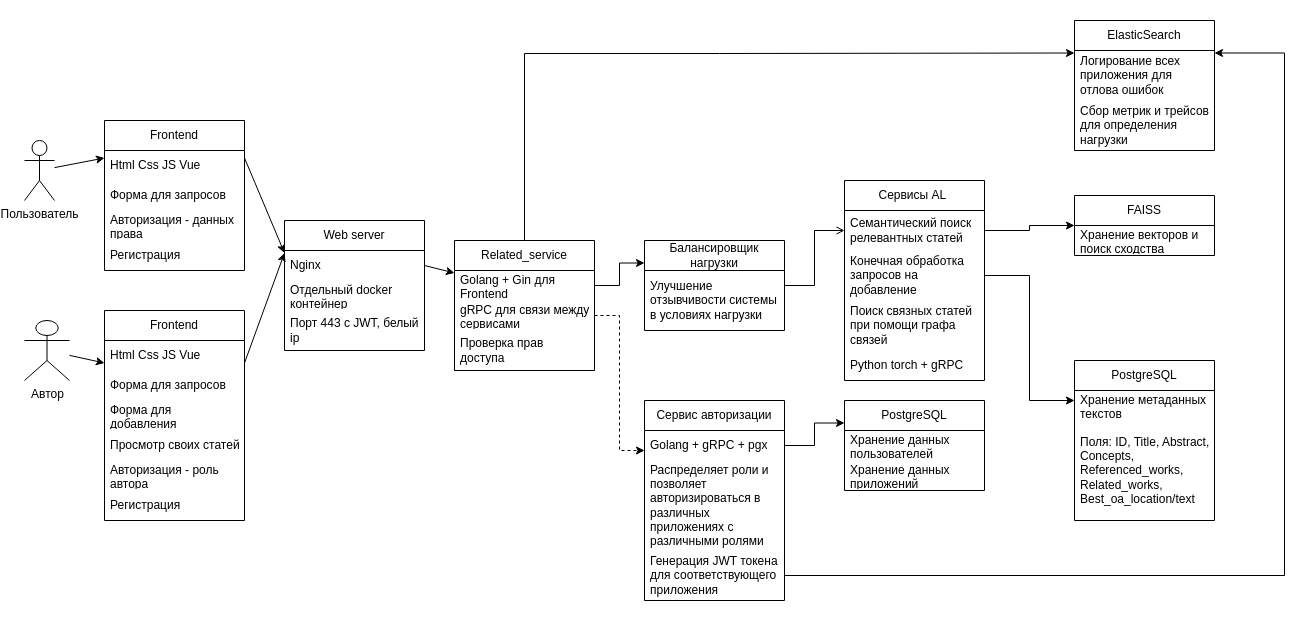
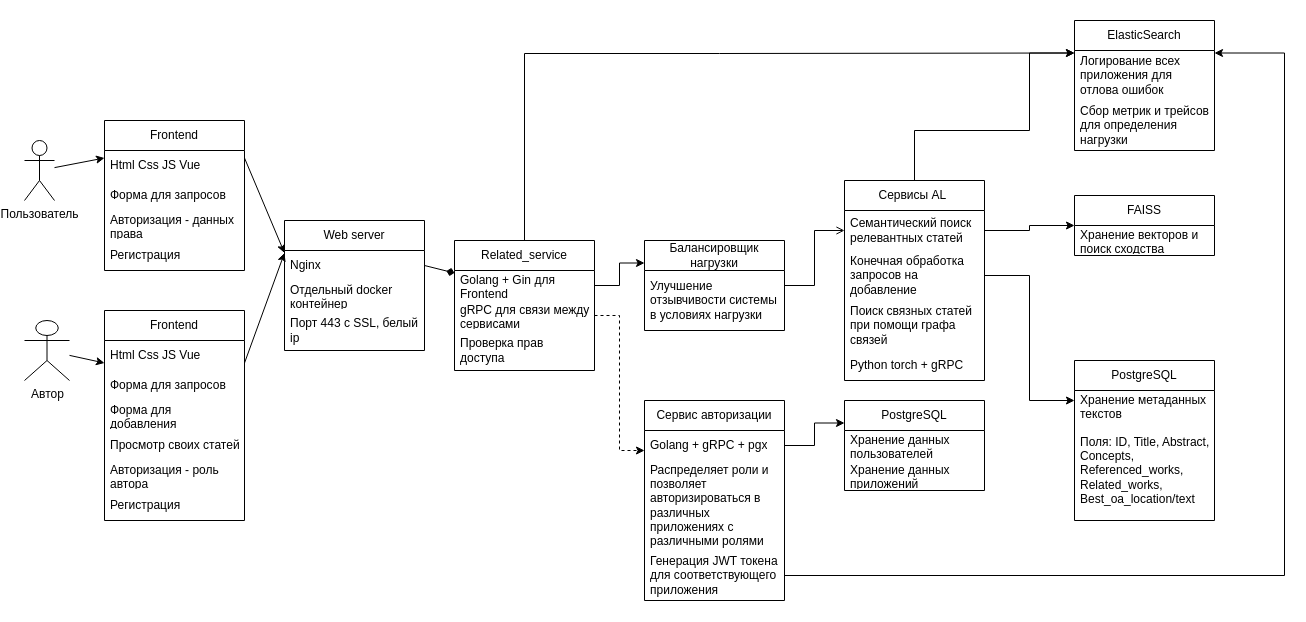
  <mxCell id="0" />
  <mxCell id="1" parent="0" />
  <mxCell id="2" value="Пользователь" style="shape=umlActor;verticalLabelPosition=bottom;verticalAlign=top;html=1;outlineConnect=0;" parent="1" vertex="1"><mxGeometry x="20" y="140" width="30" height="60" as="geometry" /></mxCell>
  <mxCell id="3" value="" style="endArrow=classic;html=1;rounded=0;entryX=0;entryY=0.25;entryDx=0;entryDy=0;" parent="1" source="2" target="4" edge="1"><mxGeometry width="50" height="50" relative="1" as="geometry"><mxPoint x="120" y="190" as="sourcePoint" /><mxPoint x="150" y="150" as="targetPoint" /></mxGeometry></mxCell>
  <mxCell id="4" value="Frontend" style="swimlane;fontStyle=0;childLayout=stackLayout;horizontal=1;startSize=30;horizontalStack=0;resizeParent=1;resizeParentMax=0;resizeLast=0;collapsible=1;marginBottom=0;whiteSpace=wrap;html=1;" parent="1" vertex="1"><mxGeometry x="100" y="120" width="140" height="150" as="geometry" /></mxCell>
  <mxCell id="5" value="Html Css JS Vue" style="text;strokeColor=none;fillColor=none;align=left;verticalAlign=middle;spacingLeft=4;spacingRight=4;overflow=hidden;points=[[0,0.5],[1,0.5]];portConstraint=eastwest;rotatable=0;whiteSpace=wrap;html=1;" parent="4" vertex="1"><mxGeometry y="30" width="140" height="30" as="geometry" /></mxCell>
  <mxCell id="6" value="Форма для запросов" style="text;strokeColor=none;fillColor=none;align=left;verticalAlign=middle;spacingLeft=4;spacingRight=4;overflow=hidden;points=[[0,0.5],[1,0.5]];portConstraint=eastwest;rotatable=0;whiteSpace=wrap;html=1;" parent="4" vertex="1"><mxGeometry y="60" width="140" height="30" as="geometry" /></mxCell>
  <mxCell id="7" value="Авторизация - данных права&amp;nbsp;" style="text;strokeColor=none;fillColor=none;align=left;verticalAlign=middle;spacingLeft=4;spacingRight=4;overflow=hidden;points=[[0,0.5],[1,0.5]];portConstraint=eastwest;rotatable=0;whiteSpace=wrap;html=1;" parent="4" vertex="1"><mxGeometry y="90" width="140" height="30" as="geometry" /></mxCell>
  <mxCell id="8" value="Регистрация" style="text;strokeColor=none;fillColor=none;align=left;verticalAlign=middle;spacingLeft=4;spacingRight=4;overflow=hidden;points=[[0,0.5],[1,0.5]];portConstraint=eastwest;rotatable=0;whiteSpace=wrap;html=1;" parent="4" vertex="1"><mxGeometry y="120" width="140" height="30" as="geometry" /></mxCell>
  <mxCell id="9" value="Автор" style="shape=umlActor;verticalLabelPosition=bottom;verticalAlign=top;html=1;outlineConnect=0;" parent="1" vertex="1"><mxGeometry x="20" y="320" width="45" height="60" as="geometry" /></mxCell>
  <mxCell id="10" value="" style="endArrow=classic;html=1;rounded=0;entryX=0;entryY=0.25;entryDx=0;entryDy=0;" parent="1" source="9" target="11" edge="1"><mxGeometry width="50" height="50" relative="1" as="geometry"><mxPoint x="120" y="380" as="sourcePoint" /><mxPoint x="150" y="340" as="targetPoint" /></mxGeometry></mxCell>
  <mxCell id="11" value="Frontend" style="swimlane;fontStyle=0;childLayout=stackLayout;horizontal=1;startSize=30;horizontalStack=0;resizeParent=1;resizeParentMax=0;resizeLast=0;collapsible=1;marginBottom=0;whiteSpace=wrap;html=1;" parent="1" vertex="1"><mxGeometry x="100" y="310" width="140" height="210" as="geometry" /></mxCell>
  <mxCell id="12" value="Html Css JS Vue" style="text;strokeColor=none;fillColor=none;align=left;verticalAlign=middle;spacingLeft=4;spacingRight=4;overflow=hidden;points=[[0,0.5],[1,0.5]];portConstraint=eastwest;rotatable=0;whiteSpace=wrap;html=1;" parent="11" vertex="1"><mxGeometry y="30" width="140" height="30" as="geometry" /></mxCell>
  <mxCell id="13" value="Форма для запросов" style="text;strokeColor=none;fillColor=none;align=left;verticalAlign=middle;spacingLeft=4;spacingRight=4;overflow=hidden;points=[[0,0.5],[1,0.5]];portConstraint=eastwest;rotatable=0;whiteSpace=wrap;html=1;" parent="11" vertex="1"><mxGeometry y="60" width="140" height="30" as="geometry" /></mxCell>
  <mxCell id="14" value="Форма для добавления" style="text;strokeColor=none;fillColor=none;align=left;verticalAlign=middle;spacingLeft=4;spacingRight=4;overflow=hidden;points=[[0,0.5],[1,0.5]];portConstraint=eastwest;rotatable=0;whiteSpace=wrap;html=1;" parent="11" vertex="1"><mxGeometry y="90" width="140" height="30" as="geometry" /></mxCell>
  <mxCell id="15" value="Просмотр своих статей" style="text;strokeColor=none;fillColor=none;align=left;verticalAlign=middle;spacingLeft=4;spacingRight=4;overflow=hidden;points=[[0,0.5],[1,0.5]];portConstraint=eastwest;rotatable=0;whiteSpace=wrap;html=1;" vertex="1" parent="11"><mxGeometry y="120" width="140" height="30" as="geometry" /></mxCell>
  <mxCell id="16" value="Авторизация - роль автора" style="text;strokeColor=none;fillColor=none;align=left;verticalAlign=middle;spacingLeft=4;spacingRight=4;overflow=hidden;points=[[0,0.5],[1,0.5]];portConstraint=eastwest;rotatable=0;whiteSpace=wrap;html=1;" parent="11" vertex="1"><mxGeometry y="150" width="140" height="30" as="geometry" /></mxCell>
  <mxCell id="17" value="Регистрация" style="text;strokeColor=none;fillColor=none;align=left;verticalAlign=middle;spacingLeft=4;spacingRight=4;overflow=hidden;points=[[0,0.5],[1,0.5]];portConstraint=eastwest;rotatable=0;whiteSpace=wrap;html=1;" parent="11" vertex="1"><mxGeometry y="180" width="140" height="30" as="geometry" /></mxCell>
  <mxCell id="18" value="" style="endArrow=classic;html=1;rounded=0;exitX=1;exitY=0.25;exitDx=0;exitDy=0;entryX=0;entryY=0.25;entryDx=0;entryDy=0;" parent="1" source="4" target="20" edge="1"><mxGeometry width="50" height="50" relative="1" as="geometry"><mxPoint x="370" y="230" as="sourcePoint" /><mxPoint x="350" y="250" as="targetPoint" /></mxGeometry></mxCell>
  <mxCell id="19" value="" style="endArrow=classic;html=1;rounded=0;exitX=1;exitY=0.25;exitDx=0;exitDy=0;entryX=0;entryY=0.25;entryDx=0;entryDy=0;" parent="1" source="11" target="20" edge="1"><mxGeometry width="50" height="50" relative="1" as="geometry"><mxPoint x="350" y="330" as="sourcePoint" /><mxPoint x="340" y="300" as="targetPoint" /></mxGeometry></mxCell>
  <mxCell id="20" value="Web server" style="swimlane;fontStyle=0;childLayout=stackLayout;horizontal=1;startSize=30;horizontalStack=0;resizeParent=1;resizeParentMax=0;resizeLast=0;collapsible=1;marginBottom=0;whiteSpace=wrap;html=1;" parent="1" vertex="1"><mxGeometry x="280" y="220" width="140" height="130" as="geometry" /></mxCell>
  <mxCell id="21" value="Nginx" style="text;strokeColor=none;fillColor=none;align=left;verticalAlign=middle;spacingLeft=4;spacingRight=4;overflow=hidden;points=[[0,0.5],[1,0.5]];portConstraint=eastwest;rotatable=0;whiteSpace=wrap;html=1;" parent="20" vertex="1"><mxGeometry y="30" width="140" height="30" as="geometry" /></mxCell>
  <mxCell id="22" value="Отдельный docker контейнер" style="text;strokeColor=none;fillColor=none;align=left;verticalAlign=middle;spacingLeft=4;spacingRight=4;overflow=hidden;points=[[0,0.5],[1,0.5]];portConstraint=eastwest;rotatable=0;whiteSpace=wrap;html=1;" parent="20" vertex="1"><mxGeometry y="60" width="140" height="30" as="geometry" /></mxCell>
- <mxCell id="23" value="Порт 443 с JWT, белый ip" style="text;strokeColor=none;fillColor=none;align=left;verticalAlign=middle;spacingLeft=4;spacingRight=4;overflow=hidden;points=[[0,0.5],[1,0.5]];portConstraint=eastwest;rotatable=0;whiteSpace=wrap;html=1;" parent="20" vertex="1"><mxGeometry y="90" width="140" height="40" as="geometry" /></mxCell>
+ <mxCell id="23" value="Порт 443 с SSL, белый ip" style="text;strokeColor=none;fillColor=none;align=left;verticalAlign=middle;spacingLeft=4;spacingRight=4;overflow=hidden;points=[[0,0.5],[1,0.5]];portConstraint=eastwest;rotatable=0;whiteSpace=wrap;html=1;" parent="20" vertex="1"><mxGeometry y="90" width="140" height="40" as="geometry" /></mxCell>
  <mxCell id="24" style="edgeStyle=orthogonalEdgeStyle;rounded=0;orthogonalLoop=1;jettySize=auto;html=1;entryX=0;entryY=0.25;entryDx=0;entryDy=0;" parent="1" source="25" target="48" edge="1"><mxGeometry relative="1" as="geometry"><Array as="points"><mxPoint x="520" y="53" /><mxPoint x="715" y="53" /></Array></mxGeometry></mxCell>
  <mxCell id="25" value="Related_service" style="swimlane;fontStyle=0;childLayout=stackLayout;horizontal=1;startSize=30;horizontalStack=0;resizeParent=1;resizeParentMax=0;resizeLast=0;collapsible=1;marginBottom=0;whiteSpace=wrap;html=1;" parent="1" vertex="1"><mxGeometry x="450" y="240" width="140" height="130" as="geometry" /></mxCell>
  <mxCell id="26" value="Golang + Gin для Frontend" style="text;strokeColor=none;fillColor=none;align=left;verticalAlign=middle;spacingLeft=4;spacingRight=4;overflow=hidden;points=[[0,0.5],[1,0.5]];portConstraint=eastwest;rotatable=0;whiteSpace=wrap;html=1;" parent="25" vertex="1"><mxGeometry y="30" width="140" height="30" as="geometry" /></mxCell>
  <mxCell id="27" value="gRPC для связи между сервисами" style="text;strokeColor=none;fillColor=none;align=left;verticalAlign=middle;spacingLeft=4;spacingRight=4;overflow=hidden;points=[[0,0.5],[1,0.5]];portConstraint=eastwest;rotatable=0;whiteSpace=wrap;html=1;" parent="25" vertex="1"><mxGeometry y="60" width="140" height="30" as="geometry" /></mxCell>
  <mxCell id="28" value="Проверка прав доступа" style="text;strokeColor=none;fillColor=none;align=left;verticalAlign=middle;spacingLeft=4;spacingRight=4;overflow=hidden;points=[[0,0.5],[1,0.5]];portConstraint=eastwest;rotatable=0;whiteSpace=wrap;html=1;" parent="25" vertex="1"><mxGeometry y="90" width="140" height="40" as="geometry" /></mxCell>
- <mxCell id="29" value="" style="endArrow=classic;html=1;rounded=0;exitX=1;exitY=0.5;exitDx=0;exitDy=0;entryX=0;entryY=0.25;entryDx=0;entryDy=0;" parent="1" source="21" target="25" edge="1"><mxGeometry width="50" height="50" relative="1" as="geometry"><mxPoint x="510" y="450" as="sourcePoint" /><mxPoint x="560" y="400" as="targetPoint" /></mxGeometry></mxCell>
+ <mxCell id="29" value="" style="endArrow=diamond;html=1;rounded=0;exitX=1;exitY=0.5;exitDx=0;exitDy=0;entryX=0;entryY=0.25;entryDx=0;entryDy=0;" parent="1" source="21" target="25" edge="1"><mxGeometry width="50" height="50" relative="1" as="geometry"><mxPoint x="510" y="450" as="sourcePoint" /><mxPoint x="560" y="400" as="targetPoint" /></mxGeometry></mxCell>
  <mxCell id="30" value="" style="edgeStyle=orthogonalEdgeStyle;rounded=0;orthogonalLoop=1;jettySize=auto;html=1;entryX=0;entryY=0.5;entryDx=0;entryDy=0;endArrow=open;" parent="1" source="31" target="35" edge="1"><mxGeometry relative="1" as="geometry" /></mxCell>
  <mxCell id="31" value="Балансировщик нагрузки" style="swimlane;fontStyle=0;childLayout=stackLayout;horizontal=1;startSize=30;horizontalStack=0;resizeParent=1;resizeParentMax=0;resizeLast=0;collapsible=1;marginBottom=0;whiteSpace=wrap;html=1;" parent="1" vertex="1"><mxGeometry x="640" y="240" width="140" height="90" as="geometry" /></mxCell>
  <mxCell id="32" value="Улучшение отзывчивости системы в условиях нагрузки" style="text;strokeColor=none;fillColor=none;align=left;verticalAlign=middle;spacingLeft=4;spacingRight=4;overflow=hidden;points=[[0,0.5],[1,0.5]];portConstraint=eastwest;rotatable=0;whiteSpace=wrap;html=1;" parent="31" vertex="1"><mxGeometry y="30" width="140" height="60" as="geometry" /></mxCell>
  <mxCell id="33" value="" style="edgeStyle=orthogonalEdgeStyle;rounded=0;orthogonalLoop=1;jettySize=auto;html=1;entryX=0;entryY=0.25;entryDx=0;entryDy=0;" parent="1" source="26" target="31" edge="1"><mxGeometry relative="1" as="geometry" /></mxCell>
  <mxCell id="34" value="Сервисы AL&amp;nbsp;" style="swimlane;fontStyle=0;childLayout=stackLayout;horizontal=1;startSize=30;horizontalStack=0;resizeParent=1;resizeParentMax=0;resizeLast=0;collapsible=1;marginBottom=0;whiteSpace=wrap;html=1;" parent="1" vertex="1"><mxGeometry x="840" y="180" width="140" height="200" as="geometry" /></mxCell>
  <mxCell id="35" value="Семантический поиск релевантных статей" style="text;strokeColor=none;fillColor=none;align=left;verticalAlign=middle;spacingLeft=4;spacingRight=4;overflow=hidden;points=[[0,0.5],[1,0.5]];portConstraint=eastwest;rotatable=0;whiteSpace=wrap;html=1;" parent="34" vertex="1"><mxGeometry y="30" width="140" height="40" as="geometry" /></mxCell>
  <mxCell id="36" value="Конечная обработка запросов на добавление" style="text;strokeColor=none;fillColor=none;align=left;verticalAlign=middle;spacingLeft=4;spacingRight=4;overflow=hidden;points=[[0,0.5],[1,0.5]];portConstraint=eastwest;rotatable=0;whiteSpace=wrap;html=1;" parent="34" vertex="1"><mxGeometry y="70" width="140" height="50" as="geometry" /></mxCell>
  <mxCell id="37" value="Поиск связных статей при помощи графа связей" style="text;strokeColor=none;fillColor=none;align=left;verticalAlign=middle;spacingLeft=4;spacingRight=4;overflow=hidden;points=[[0,0.5],[1,0.5]];portConstraint=eastwest;rotatable=0;whiteSpace=wrap;html=1;" parent="34" vertex="1"><mxGeometry y="120" width="140" height="50" as="geometry" /></mxCell>
  <mxCell id="38" value="Python torch + gRPC" style="text;strokeColor=none;fillColor=none;align=left;verticalAlign=middle;spacingLeft=4;spacingRight=4;overflow=hidden;points=[[0,0.5],[1,0.5]];portConstraint=eastwest;rotatable=0;whiteSpace=wrap;html=1;" parent="34" vertex="1"><mxGeometry y="170" width="140" height="30" as="geometry" /></mxCell>
  <mxCell id="39" value="Сервис авторизации" style="swimlane;fontStyle=0;childLayout=stackLayout;horizontal=1;startSize=30;horizontalStack=0;resizeParent=1;resizeParentMax=0;resizeLast=0;collapsible=1;marginBottom=0;whiteSpace=wrap;html=1;" parent="1" vertex="1"><mxGeometry x="640" y="400" width="140" height="200" as="geometry"><mxRectangle x="680" y="410" width="160" height="30" as="alternateBounds" /></mxGeometry></mxCell>
  <mxCell id="40" value="Golang + gRPC + pgx" style="text;strokeColor=none;fillColor=none;align=left;verticalAlign=middle;spacingLeft=4;spacingRight=4;overflow=hidden;points=[[0,0.5],[1,0.5]];portConstraint=eastwest;rotatable=0;whiteSpace=wrap;html=1;" parent="39" vertex="1"><mxGeometry y="30" width="140" height="30" as="geometry" /></mxCell>
  <mxCell id="41" value="Распределяет роли и позволяет авторизироваться в различных приложениях с различными ролями" style="text;strokeColor=none;fillColor=none;align=left;verticalAlign=middle;spacingLeft=4;spacingRight=4;overflow=hidden;points=[[0,0.5],[1,0.5]];portConstraint=eastwest;rotatable=0;whiteSpace=wrap;html=1;" parent="39" vertex="1"><mxGeometry y="60" width="140" height="90" as="geometry" /></mxCell>
  <mxCell id="42" value="Генерация JWT токена для соответствующего приложения" style="text;strokeColor=none;fillColor=none;align=left;verticalAlign=middle;spacingLeft=4;spacingRight=4;overflow=hidden;points=[[0,0.5],[1,0.5]];portConstraint=eastwest;rotatable=0;whiteSpace=wrap;html=1;" parent="39" vertex="1"><mxGeometry y="150" width="140" height="50" as="geometry" /></mxCell>
  <mxCell id="43" style="edgeStyle=orthogonalEdgeStyle;rounded=0;orthogonalLoop=1;jettySize=auto;html=1;entryX=0;entryY=0.25;entryDx=0;entryDy=0;dashed=1;" parent="1" source="27" target="39" edge="1"><mxGeometry relative="1" as="geometry" /></mxCell>
  <mxCell id="44" value="PostgreSQL" style="swimlane;fontStyle=0;childLayout=stackLayout;horizontal=1;startSize=30;horizontalStack=0;resizeParent=1;resizeParentMax=0;resizeLast=0;collapsible=1;marginBottom=0;whiteSpace=wrap;html=1;" parent="1" vertex="1"><mxGeometry x="840" y="400" width="140" height="90" as="geometry" /></mxCell>
  <mxCell id="45" value="Хранение данных пользователей&amp;nbsp;" style="text;strokeColor=none;fillColor=none;align=left;verticalAlign=middle;spacingLeft=4;spacingRight=4;overflow=hidden;points=[[0,0.5],[1,0.5]];portConstraint=eastwest;rotatable=0;whiteSpace=wrap;html=1;" parent="44" vertex="1"><mxGeometry y="30" width="140" height="30" as="geometry" /></mxCell>
  <mxCell id="46" value="Хранение данных приложений" style="text;strokeColor=none;fillColor=none;align=left;verticalAlign=middle;spacingLeft=4;spacingRight=4;overflow=hidden;points=[[0,0.5],[1,0.5]];portConstraint=eastwest;rotatable=0;whiteSpace=wrap;html=1;" parent="44" vertex="1"><mxGeometry y="60" width="140" height="30" as="geometry" /></mxCell>
  <mxCell id="47" value="" style="edgeStyle=orthogonalEdgeStyle;rounded=0;orthogonalLoop=1;jettySize=auto;html=1;entryX=0;entryY=0.25;entryDx=0;entryDy=0;" parent="1" source="40" target="44" edge="1"><mxGeometry relative="1" as="geometry" /></mxCell>
  <mxCell id="48" value="ElasticSearch" style="swimlane;fontStyle=0;childLayout=stackLayout;horizontal=1;startSize=30;horizontalStack=0;resizeParent=1;resizeParentMax=0;resizeLast=0;collapsible=1;marginBottom=0;whiteSpace=wrap;html=1;" parent="1" vertex="1"><mxGeometry x="1070" y="20" width="140" height="130" as="geometry" /></mxCell>
  <mxCell id="49" value="Логирование всех приложения для отлова ошибок" style="text;strokeColor=none;fillColor=none;align=left;verticalAlign=middle;spacingLeft=4;spacingRight=4;overflow=hidden;points=[[0,0.5],[1,0.5]];portConstraint=eastwest;rotatable=0;whiteSpace=wrap;html=1;" parent="48" vertex="1"><mxGeometry y="30" width="140" height="50" as="geometry" /></mxCell>
  <mxCell id="50" value="Сбор метрик и трейсов для определения нагрузки" style="text;strokeColor=none;fillColor=none;align=left;verticalAlign=middle;spacingLeft=4;spacingRight=4;overflow=hidden;points=[[0,0.5],[1,0.5]];portConstraint=eastwest;rotatable=0;whiteSpace=wrap;html=1;" parent="48" vertex="1"><mxGeometry y="80" width="140" height="50" as="geometry" /></mxCell>
+ <mxCell id="51" style="edgeStyle=orthogonalEdgeStyle;rounded=0;orthogonalLoop=1;jettySize=auto;html=1;entryX=0;entryY=0.25;entryDx=0;entryDy=0;exitX=0.5;exitY=0;exitDx=0;exitDy=0;" parent="1" source="34" target="48" edge="1"><mxGeometry relative="1" as="geometry"><Array as="points"><mxPoint x="910" y="130" /><mxPoint x="1025" y="130" /><mxPoint x="1025" y="53" /></Array></mxGeometry></mxCell>
  <mxCell id="52" style="edgeStyle=orthogonalEdgeStyle;rounded=0;orthogonalLoop=1;jettySize=auto;html=1;entryX=1;entryY=0.25;entryDx=0;entryDy=0;" parent="1" source="42" target="48" edge="1"><mxGeometry relative="1" as="geometry"><Array as="points"><mxPoint x="1280" y="575" /><mxPoint x="1280" y="53" /></Array></mxGeometry></mxCell>
  <mxCell id="53" value="PostgreSQL" style="swimlane;fontStyle=0;childLayout=stackLayout;horizontal=1;startSize=30;horizontalStack=0;resizeParent=1;resizeParentMax=0;resizeLast=0;collapsible=1;marginBottom=0;whiteSpace=wrap;html=1;" parent="1" vertex="1"><mxGeometry x="1070" y="360" width="140" height="160" as="geometry" /></mxCell>
  <mxCell id="54" value="Хранение метаданных текстов" style="text;strokeColor=none;fillColor=none;align=left;verticalAlign=middle;spacingLeft=4;spacingRight=4;overflow=hidden;points=[[0,0.5],[1,0.5]];portConstraint=eastwest;rotatable=0;whiteSpace=wrap;html=1;" parent="53" vertex="1"><mxGeometry y="30" width="140" height="30" as="geometry" /></mxCell>
  <mxCell id="55" value="&lt;p&gt;Поля: ID, Title, Abstract, Concepts, Referenced_works, Related_works, Best_oa_location/text&lt;/p&gt;" style="text;strokeColor=none;fillColor=none;align=left;verticalAlign=middle;spacingLeft=4;spacingRight=4;overflow=hidden;points=[[0,0.5],[1,0.5]];portConstraint=eastwest;rotatable=0;whiteSpace=wrap;html=1;" parent="53" vertex="1"><mxGeometry y="60" width="140" height="100" as="geometry" /></mxCell>
  <mxCell id="56" style="edgeStyle=orthogonalEdgeStyle;rounded=0;orthogonalLoop=1;jettySize=auto;html=1;entryX=0;entryY=0.25;entryDx=0;entryDy=0;" parent="1" source="36" target="53" edge="1"><mxGeometry relative="1" as="geometry" /></mxCell>
  <mxCell id="57" value="FAISS" style="swimlane;fontStyle=0;childLayout=stackLayout;horizontal=1;startSize=30;horizontalStack=0;resizeParent=1;resizeParentMax=0;resizeLast=0;collapsible=1;marginBottom=0;whiteSpace=wrap;html=1;" parent="1" vertex="1"><mxGeometry x="1070" y="195" width="140" height="60" as="geometry" /></mxCell>
  <mxCell id="58" value="Хранение векторов и поиск сходства" style="text;strokeColor=none;fillColor=none;align=left;verticalAlign=middle;spacingLeft=4;spacingRight=4;overflow=hidden;points=[[0,0.5],[1,0.5]];portConstraint=eastwest;rotatable=0;whiteSpace=wrap;html=1;" parent="57" vertex="1"><mxGeometry y="30" width="140" height="30" as="geometry" /></mxCell>
  <mxCell id="59" value="" style="edgeStyle=orthogonalEdgeStyle;rounded=0;orthogonalLoop=1;jettySize=auto;html=1;entryX=0;entryY=0.5;entryDx=0;entryDy=0;" parent="1" source="35" target="57" edge="1"><mxGeometry relative="1" as="geometry" /></mxCell>
